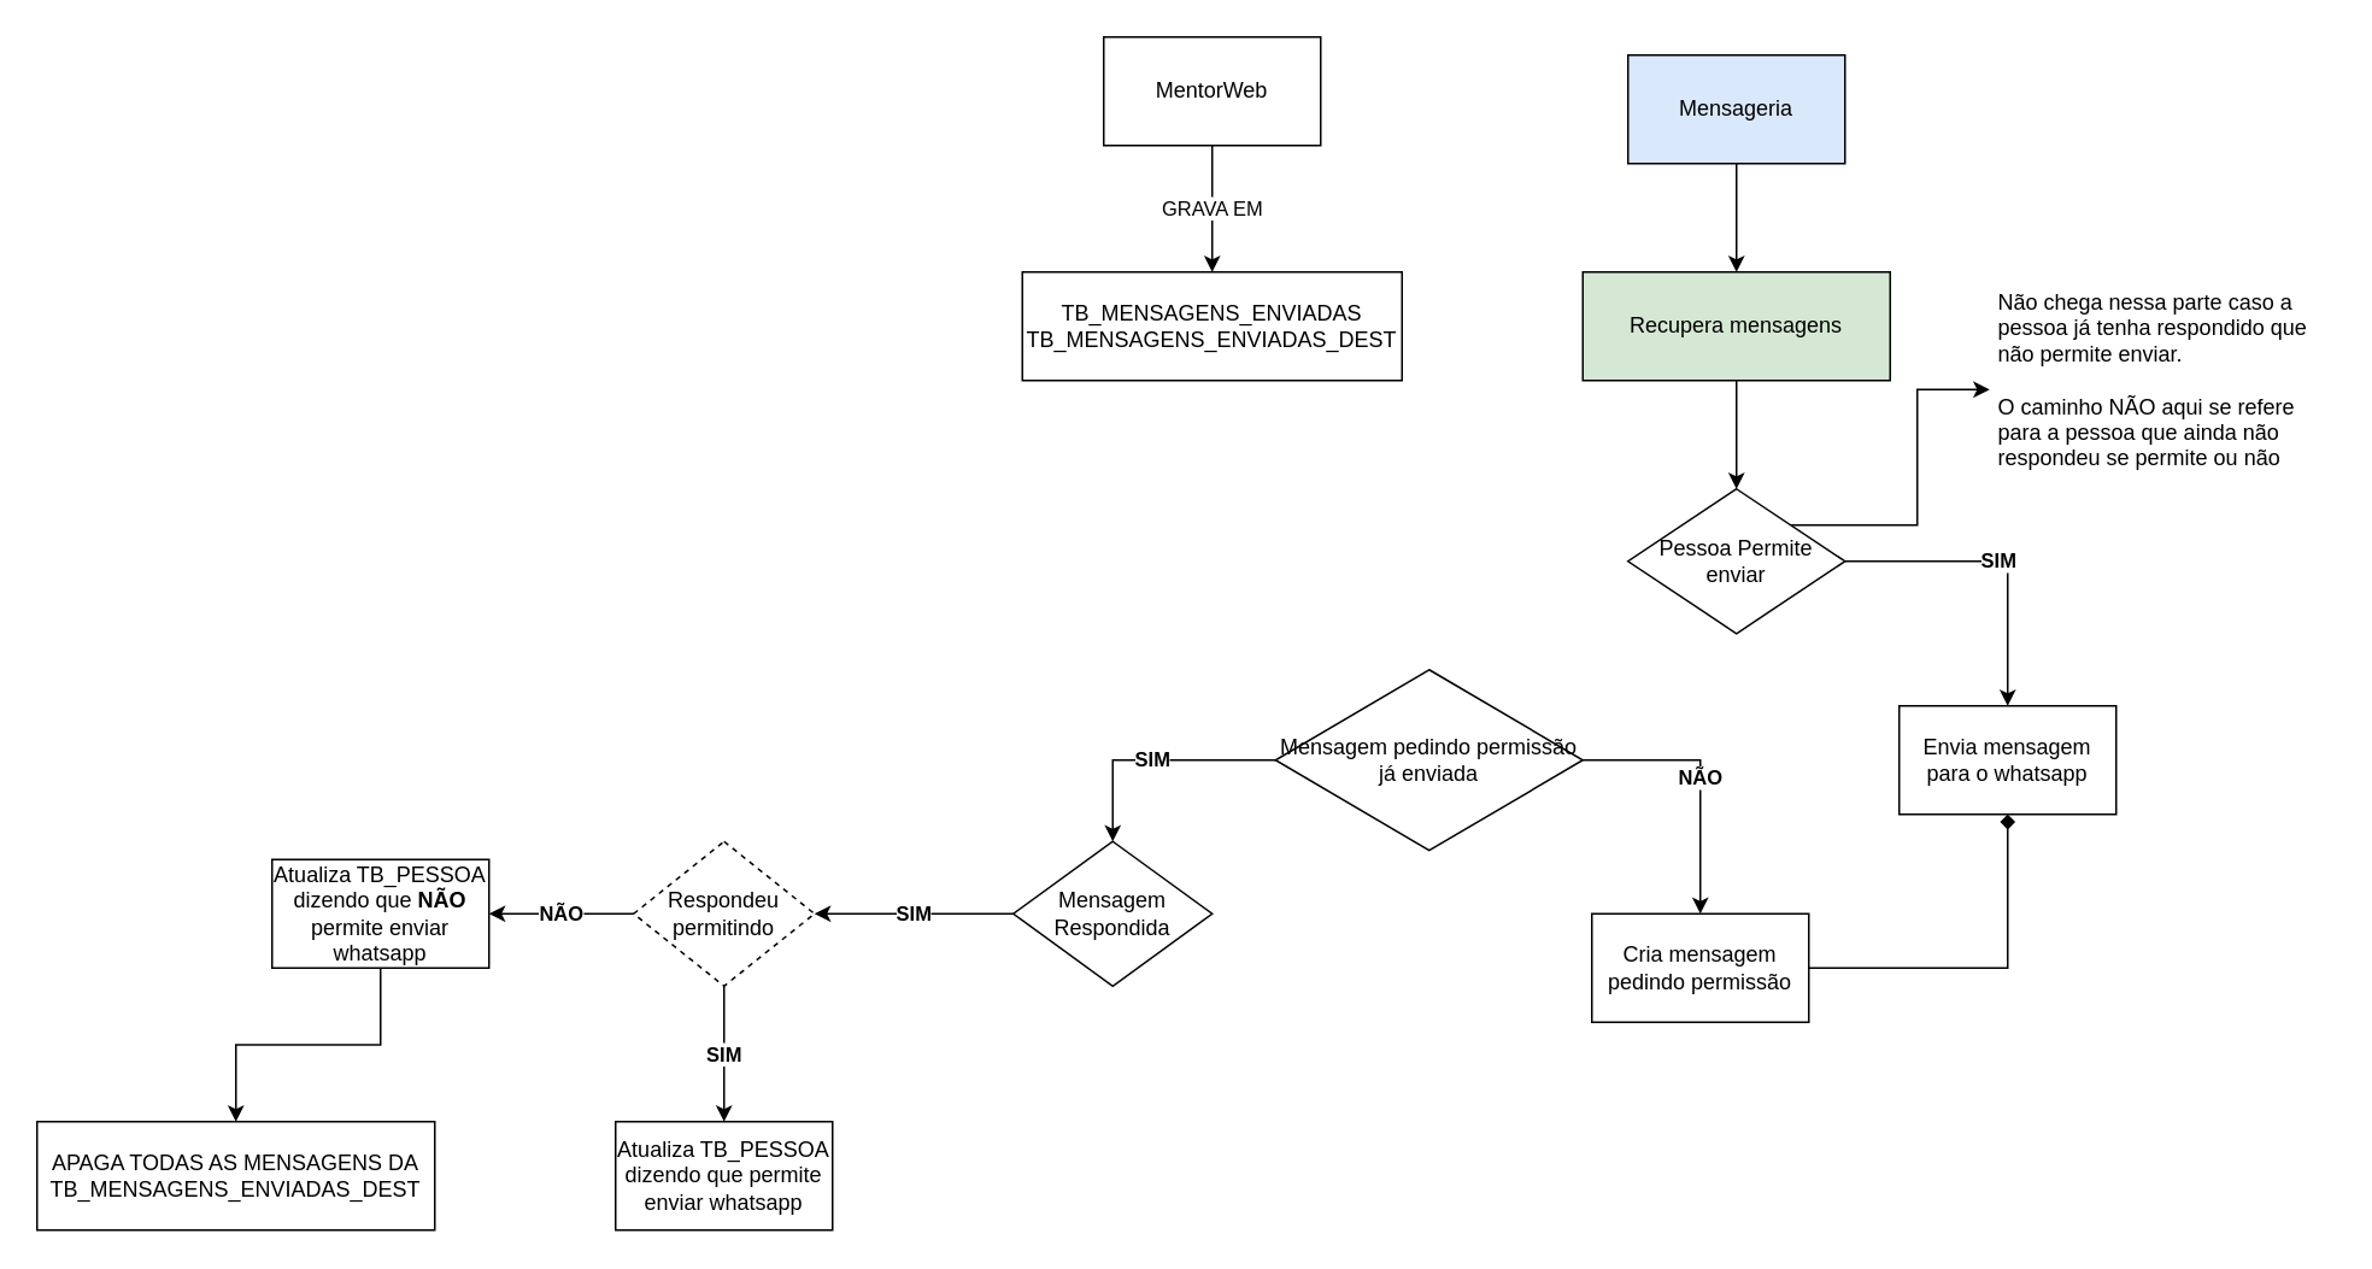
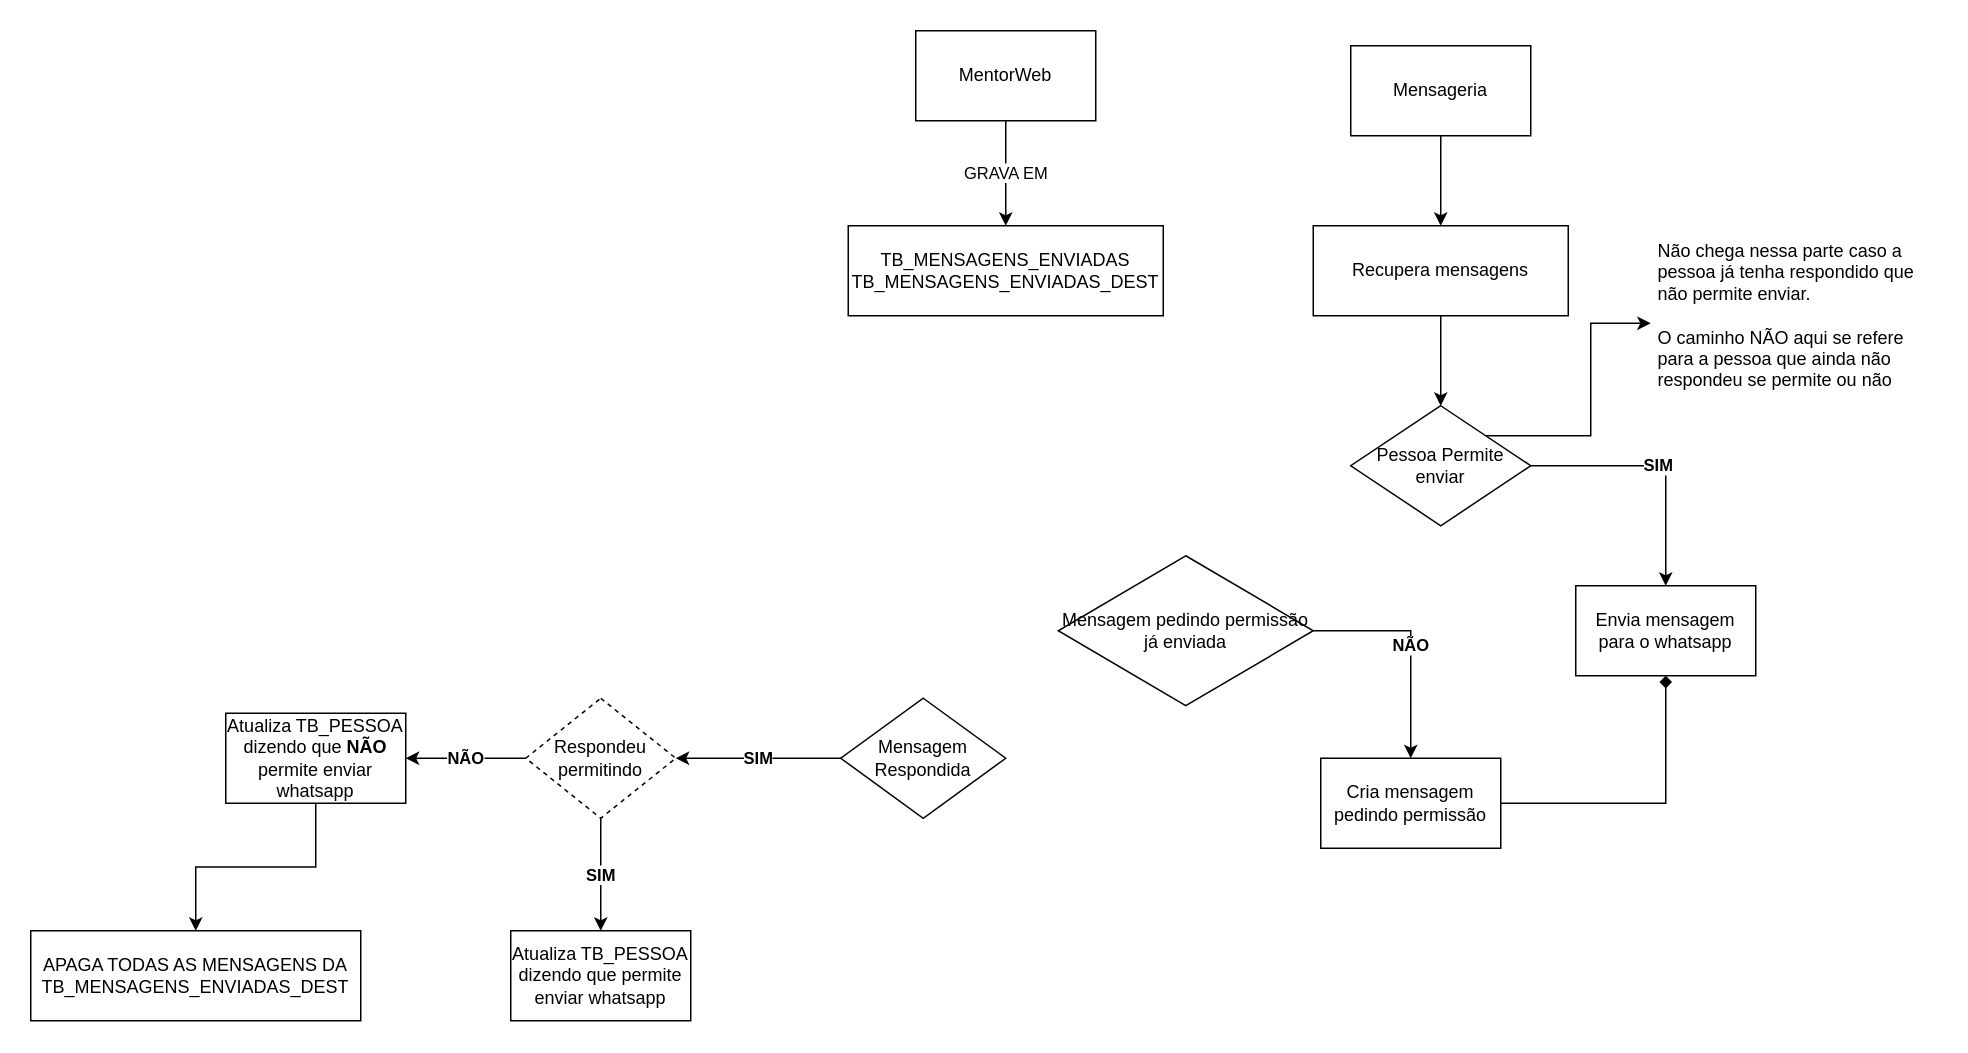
  <mxCell id="0" />
  <mxCell id="1" parent="0" />
  <mxCell id="2" value="GRAVA EM" style="edgeStyle=orthogonalEdgeStyle;rounded=0;orthogonalLoop=1;jettySize=auto;html=1;entryX=0.5;entryY=0;entryDx=0;entryDy=0;" edge="1" parent="1" source="3" target="4"><mxGeometry relative="1" as="geometry"><mxPoint x="670" y="130" as="targetPoint" /></mxGeometry></mxCell>
  <mxCell id="3" value="&lt;div&gt;MentorWeb&lt;/div&gt;" style="rounded=0;whiteSpace=wrap;html=1;" vertex="1" parent="1"><mxGeometry x="610" y="20" width="120" height="60" as="geometry" /></mxCell>
  <mxCell id="4" value="&lt;div&gt;TB_MENSAGENS_ENVIADAS&lt;/div&gt;&lt;div&gt;TB_MENSAGENS_ENVIADAS_DEST&lt;/div&gt;" style="rounded=0;whiteSpace=wrap;html=1;" vertex="1" parent="1"><mxGeometry x="565" y="150" width="210" height="60" as="geometry" /></mxCell>
  <mxCell id="5" style="edgeStyle=orthogonalEdgeStyle;rounded=0;orthogonalLoop=1;jettySize=auto;html=1;entryX=0.5;entryY=0;entryDx=0;entryDy=0;" edge="1" parent="1" source="6" target="8"><mxGeometry relative="1" as="geometry"><mxPoint x="960" y="130" as="targetPoint" /></mxGeometry></mxCell>
- <mxCell id="6" value="Mensageria" style="rounded=0;whiteSpace=wrap;html=1;fillColor=#dae8fc;" vertex="1" parent="1"><mxGeometry x="900" y="30" width="120" height="60" as="geometry" /></mxCell>
+ <mxCell id="6" value="Mensageria" style="rounded=0;whiteSpace=wrap;html=1;" vertex="1" parent="1"><mxGeometry x="900" y="30" width="120" height="60" as="geometry" /></mxCell>
  <mxCell id="7" style="edgeStyle=orthogonalEdgeStyle;rounded=0;orthogonalLoop=1;jettySize=auto;html=1;entryX=0.5;entryY=0;entryDx=0;entryDy=0;" edge="1" parent="1" source="8" target="11"><mxGeometry relative="1" as="geometry" /></mxCell>
- <mxCell id="8" value="Recupera mensagens" style="rounded=0;whiteSpace=wrap;html=1;fillColor=#d5e8d4;" vertex="1" parent="1"><mxGeometry x="875" y="150" width="170" height="60" as="geometry" /></mxCell>
+ <mxCell id="8" value="Recupera mensagens" style="rounded=0;whiteSpace=wrap;html=1;" vertex="1" parent="1"><mxGeometry x="875" y="150" width="170" height="60" as="geometry" /></mxCell>
  <mxCell id="9" value="&lt;b&gt;SIM&lt;/b&gt;" style="edgeStyle=orthogonalEdgeStyle;rounded=0;orthogonalLoop=1;jettySize=auto;html=1;" edge="1" parent="1" source="11" target="12"><mxGeometry relative="1" as="geometry" /></mxCell>
  <mxCell id="10" style="edgeStyle=orthogonalEdgeStyle;rounded=0;orthogonalLoop=1;jettySize=auto;html=1;entryX=0;entryY=0.5;entryDx=0;entryDy=0;exitX=1;exitY=0;exitDx=0;exitDy=0;" edge="1" parent="1" source="11" target="27"><mxGeometry relative="1" as="geometry" /></mxCell>
  <mxCell id="11" value="Pessoa Permite enviar" style="rhombus;whiteSpace=wrap;html=1;" vertex="1" parent="1"><mxGeometry x="900" y="270" width="120" height="80" as="geometry" /></mxCell>
  <mxCell id="12" value="Envia mensagem para o whatsapp" style="rounded=0;whiteSpace=wrap;html=1;" vertex="1" parent="1"><mxGeometry x="1050" y="390" width="120" height="60" as="geometry" /></mxCell>
  <mxCell id="13" value="&lt;b&gt;NÃO&lt;/b&gt;" style="edgeStyle=orthogonalEdgeStyle;rounded=0;orthogonalLoop=1;jettySize=auto;html=1;" edge="1" parent="1" source="15" target="17"><mxGeometry relative="1" as="geometry" /></mxCell>
- <mxCell id="14" value="&lt;b&gt;SIM&lt;/b&gt;" style="edgeStyle=orthogonalEdgeStyle;rounded=0;orthogonalLoop=1;jettySize=auto;html=1;entryX=0.5;entryY=0;entryDx=0;entryDy=0;" edge="1" parent="1" source="15" target="19"><mxGeometry relative="1" as="geometry" /></mxCell>
  <mxCell id="15" value="Mensagem pedindo permissão já enviada" style="rhombus;whiteSpace=wrap;html=1;" vertex="1" parent="1"><mxGeometry x="705" y="370" width="170" height="100" as="geometry" /></mxCell>
  <mxCell id="16" style="edgeStyle=orthogonalEdgeStyle;rounded=0;orthogonalLoop=1;jettySize=auto;html=1;entryX=0.5;entryY=1;entryDx=0;entryDy=0;endArrow=diamond;" edge="1" parent="1" source="17" target="12"><mxGeometry relative="1" as="geometry" /></mxCell>
  <mxCell id="17" value="Cria mensagem pedindo permissão" style="whiteSpace=wrap;html=1;" vertex="1" parent="1"><mxGeometry x="880" y="505" width="120" height="60" as="geometry" /></mxCell>
  <mxCell id="18" value="&lt;b&gt;SIM&lt;/b&gt;" style="edgeStyle=orthogonalEdgeStyle;rounded=0;orthogonalLoop=1;jettySize=auto;html=1;entryX=1;entryY=0.5;entryDx=0;entryDy=0;" edge="1" parent="1" source="19" target="22"><mxGeometry relative="1" as="geometry"><mxPoint x="465" y="505" as="targetPoint" /></mxGeometry></mxCell>
  <mxCell id="19" value="Mensagem Respondida" style="rhombus;whiteSpace=wrap;html=1;" vertex="1" parent="1"><mxGeometry x="560" y="465" width="110" height="80" as="geometry" /></mxCell>
  <mxCell id="20" value="&lt;b&gt;SIM&lt;/b&gt;" style="edgeStyle=orthogonalEdgeStyle;rounded=0;orthogonalLoop=1;jettySize=auto;html=1;entryX=0.5;entryY=0;entryDx=0;entryDy=0;" edge="1" parent="1" source="22" target="23"><mxGeometry relative="1" as="geometry" /></mxCell>
  <mxCell id="21" value="&lt;b&gt;NÃO&lt;/b&gt;" style="edgeStyle=orthogonalEdgeStyle;rounded=0;orthogonalLoop=1;jettySize=auto;html=1;entryX=1;entryY=0.5;entryDx=0;entryDy=0;" edge="1" parent="1" source="22" target="25"><mxGeometry relative="1" as="geometry"><mxPoint x="270" y="505" as="targetPoint" /></mxGeometry></mxCell>
  <mxCell id="22" value="Respondeu permitindo" style="rhombus;whiteSpace=wrap;html=1;dashed=1;" vertex="1" parent="1"><mxGeometry x="350" y="465" width="100" height="80" as="geometry" /></mxCell>
  <mxCell id="23" value="Atualiza TB_PESSOA dizendo que permite enviar whatsapp" style="whiteSpace=wrap;html=1;" vertex="1" parent="1"><mxGeometry x="340" y="620" width="120" height="60" as="geometry" /></mxCell>
  <mxCell id="24" style="edgeStyle=orthogonalEdgeStyle;rounded=0;orthogonalLoop=1;jettySize=auto;html=1;" edge="1" parent="1" source="25" target="26"><mxGeometry relative="1" as="geometry" /></mxCell>
  <mxCell id="25" value="Atualiza TB_PESSOA dizendo que &lt;b&gt;NÃO&lt;/b&gt; permite enviar whatsapp" style="whiteSpace=wrap;html=1;" vertex="1" parent="1"><mxGeometry x="150" y="475" width="120" height="60" as="geometry" /></mxCell>
  <mxCell id="26" value="APAGA TODAS AS MENSAGENS DA TB_MENSAGENS_ENVIADAS_DEST" style="whiteSpace=wrap;html=1;" vertex="1" parent="1"><mxGeometry x="20" y="620" width="220" height="60" as="geometry" /></mxCell>
  <mxCell id="27" value="&lt;div&gt;Não chega nessa parte caso a pessoa já tenha respondido que não permite enviar.&lt;/div&gt;&lt;div&gt;&lt;br&gt;&lt;/div&gt;&lt;div&gt;O caminho NÃO aqui se refere para a pessoa que ainda não respondeu se permite ou não&lt;br&gt;&lt;/div&gt;" style="text;html=1;strokeColor=none;fillColor=none;spacing=5;spacingTop=-20;whiteSpace=wrap;overflow=hidden;rounded=0;" vertex="1" parent="1"><mxGeometry x="1100" y="170" width="190" height="90" as="geometry" /></mxCell>
